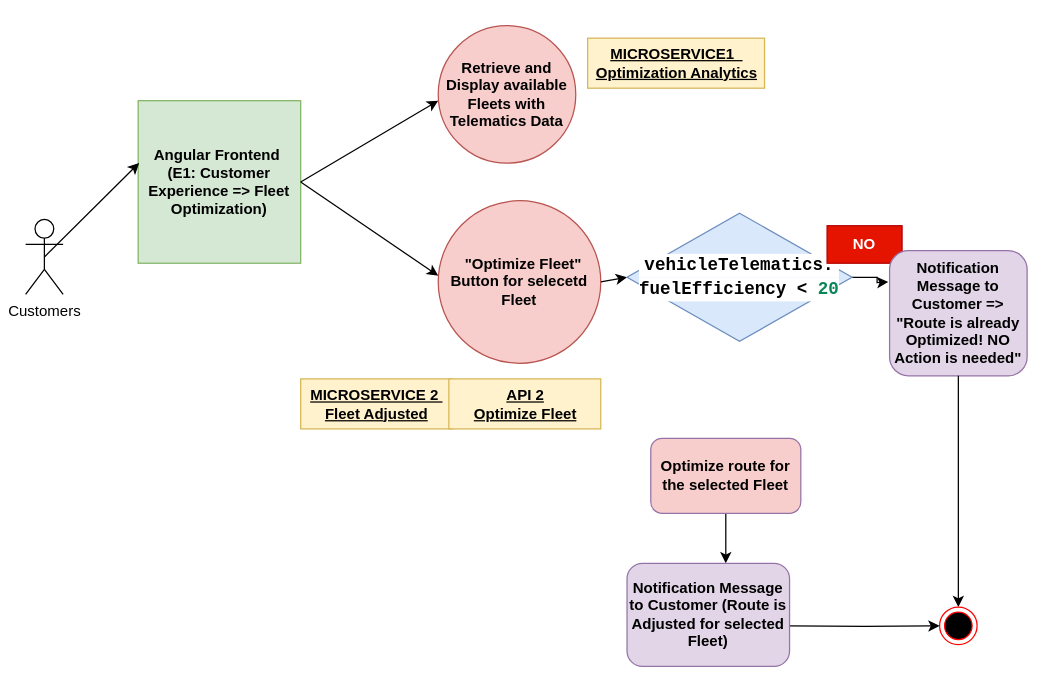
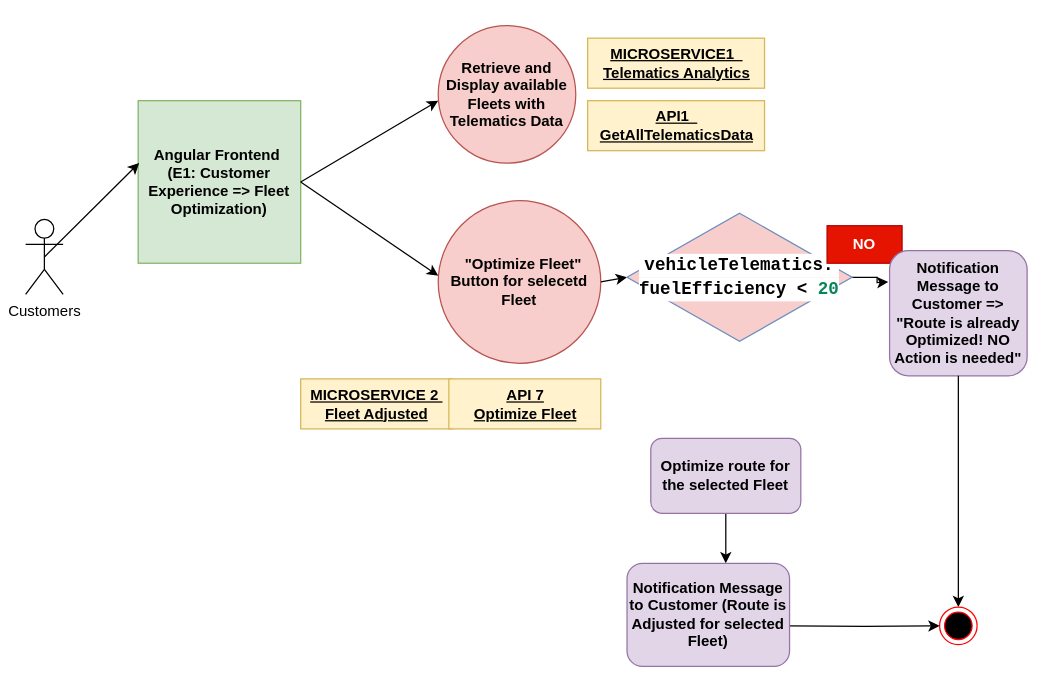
  <mxCell id="0" />
  <mxCell id="1" parent="0" />
  <mxCell id="2" value="Customers" style="shape=umlActor;verticalLabelPosition=bottom;verticalAlign=top;html=1;outlineConnect=0;" parent="1" vertex="1"><mxGeometry x="20" y="175" width="30" height="60" as="geometry" /></mxCell>
  <mxCell id="3" value="&lt;b&gt;Angular Frontend&amp;nbsp; (E1: Customer Experience =&amp;gt; Fleet Optimization)&lt;/b&gt;" style="whiteSpace=wrap;html=1;aspect=fixed;fillColor=#d5e8d4;strokeColor=#82b366;" parent="1" vertex="1"><mxGeometry x="110" y="80" width="130" height="130" as="geometry" /></mxCell>
  <mxCell id="4" value="" style="endArrow=classic;html=1;rounded=0;exitX=0.5;exitY=0.5;exitDx=0;exitDy=0;exitPerimeter=0;entryX=0.006;entryY=0.383;entryDx=0;entryDy=0;entryPerimeter=0;" parent="1" source="2" target="3" edge="1"><mxGeometry width="50" height="50" relative="1" as="geometry"><mxPoint x="270" y="190" as="sourcePoint" /><mxPoint x="320" y="140" as="targetPoint" /></mxGeometry></mxCell>
  <mxCell id="5" value="" style="endArrow=classic;html=1;rounded=0;exitX=1;exitY=0.5;exitDx=0;exitDy=0;" parent="1" source="3" edge="1"><mxGeometry width="50" height="50" relative="1" as="geometry"><mxPoint x="270" y="190" as="sourcePoint" /><mxPoint x="350" y="80" as="targetPoint" /></mxGeometry></mxCell>
  <mxCell id="6" value="&lt;b&gt;Retrieve and Display available Fleets with Telematics Data&lt;/b&gt;" style="ellipse;whiteSpace=wrap;html=1;aspect=fixed;fillColor=#f8cecc;strokeColor=#b85450;" parent="1" vertex="1"><mxGeometry x="350" y="20" width="110" height="110" as="geometry" /></mxCell>
  <mxCell id="7" value="" style="endArrow=classic;html=1;rounded=0;exitX=1;exitY=0.5;exitDx=0;exitDy=0;" parent="1" source="3" edge="1"><mxGeometry width="50" height="50" relative="1" as="geometry"><mxPoint x="270" y="190" as="sourcePoint" /><mxPoint x="350" y="220" as="targetPoint" /></mxGeometry></mxCell>
  <mxCell id="8" value="&lt;b&gt;&amp;nbsp; &quot;Optimize Fleet&quot; Button for selecetd Fleet&lt;/b&gt;" style="ellipse;whiteSpace=wrap;html=1;aspect=fixed;fillColor=#f8cecc;strokeColor=#b85450;" parent="1" vertex="1"><mxGeometry x="350" y="160" width="130" height="130" as="geometry" /></mxCell>
  <mxCell id="9" value="" style="endArrow=classic;html=1;rounded=0;exitX=1;exitY=0.5;exitDx=0;exitDy=0;entryX=0;entryY=0.5;entryDx=0;entryDy=0;" parent="1" source="8" target="11" edge="1"><mxGeometry width="50" height="50" relative="1" as="geometry"><mxPoint x="490" y="270" as="sourcePoint" /><mxPoint x="540" y="225" as="targetPoint" /></mxGeometry></mxCell>
  <mxCell id="10" value="" style="edgeStyle=orthogonalEdgeStyle;rounded=0;orthogonalLoop=1;jettySize=auto;html=1;" parent="1" source="11" edge="1"><mxGeometry relative="1" as="geometry"><mxPoint x="710" y="225" as="targetPoint" /></mxGeometry></mxCell>
- <mxCell id="11" value="&lt;div style=&quot;background-color: rgb(255, 255, 255); font-family: Consolas, &amp;quot;Courier New&amp;quot;, monospace; font-size: 14px; line-height: 19px; white-space: pre;&quot;&gt;&lt;b&gt;vehicleTelematics.&lt;/b&gt;&lt;/div&gt;&lt;div style=&quot;background-color: rgb(255, 255, 255); font-family: Consolas, &amp;quot;Courier New&amp;quot;, monospace; font-size: 14px; line-height: 19px; white-space: pre;&quot;&gt;&lt;b&gt;fuelEfficiency &amp;lt; &lt;span style=&quot;color: #098658;&quot;&gt;20&lt;/span&gt;&lt;/b&gt;&lt;/div&gt;" style="rhombus;whiteSpace=wrap;html=1;fillColor=#dae8fc;strokeColor=#6c8ebf;" parent="1" vertex="1"><mxGeometry x="501" y="170" width="180" height="102.5" as="geometry" /></mxCell>
+ <mxCell id="11" value="&lt;div style=&quot;background-color: rgb(255, 255, 255); font-family: Consolas, &amp;quot;Courier New&amp;quot;, monospace; font-size: 14px; line-height: 19px; white-space: pre;&quot;&gt;&lt;b&gt;vehicleTelematics.&lt;/b&gt;&lt;/div&gt;&lt;div style=&quot;background-color: rgb(255, 255, 255); font-family: Consolas, &amp;quot;Courier New&amp;quot;, monospace; font-size: 14px; line-height: 19px; white-space: pre;&quot;&gt;&lt;b&gt;fuelEfficiency &amp;lt; &lt;span style=&quot;color: #098658;&quot;&gt;20&lt;/span&gt;&lt;/b&gt;&lt;/div&gt;" style="rhombus;whiteSpace=wrap;html=1;fillColor=#f8cecc;strokeColor=#6c8ebf;" parent="1" vertex="1"><mxGeometry x="501" y="170" width="180" height="102.5" as="geometry" /></mxCell>
  <mxCell id="12" value="" style="edgeStyle=orthogonalEdgeStyle;rounded=0;orthogonalLoop=1;jettySize=auto;html=1;" parent="1" source="13" edge="1"><mxGeometry relative="1" as="geometry"><mxPoint x="580" y="450" as="targetPoint" /></mxGeometry></mxCell>
- <mxCell id="13" value="&lt;b&gt;Optimize route for the selected Fleet&lt;/b&gt;" style="rounded=1;whiteSpace=wrap;html=1;fillColor=#f8cecc;strokeColor=#9673a6;" parent="1" vertex="1"><mxGeometry x="520" y="350" width="120" height="60" as="geometry" /></mxCell>
+ <mxCell id="13" value="&lt;b&gt;Optimize route for the selected Fleet&lt;/b&gt;" style="rounded=1;whiteSpace=wrap;html=1;fillColor=#e1d5e7;strokeColor=#9673a6;" parent="1" vertex="1"><mxGeometry x="520" y="350" width="120" height="60" as="geometry" /></mxCell>
  <mxCell id="14" value="&lt;b&gt;NO&lt;/b&gt;" style="text;html=1;strokeColor=#B20000;fillColor=#e51400;align=center;verticalAlign=middle;whiteSpace=wrap;rounded=0;fontColor=#ffffff;" parent="1" vertex="1"><mxGeometry x="661" y="180" width="60" height="30" as="geometry" /></mxCell>
  <mxCell id="15" value="&lt;b&gt;Notification Message to Customer =&amp;gt; &quot;Route is already Optimized! NO Action is needed&quot;&lt;/b&gt;" style="rounded=1;whiteSpace=wrap;html=1;fillColor=#e1d5e7;strokeColor=#9673a6;" parent="1" vertex="1"><mxGeometry x="711" y="200" width="110" height="100" as="geometry" /></mxCell>
  <mxCell id="16" style="edgeStyle=orthogonalEdgeStyle;rounded=0;orthogonalLoop=1;jettySize=auto;html=1;entryX=0.5;entryY=0;entryDx=0;entryDy=0;exitX=0.5;exitY=1;exitDx=0;exitDy=0;" parent="1" source="15" target="17" edge="1"><mxGeometry relative="1" as="geometry"><mxPoint x="766" y="312.5" as="sourcePoint" /></mxGeometry></mxCell>
  <mxCell id="17" value="" style="ellipse;html=1;shape=endState;fillColor=#000000;strokeColor=#ff0000;" parent="1" vertex="1"><mxGeometry x="751" y="485" width="30" height="30" as="geometry" /></mxCell>
  <mxCell id="18" style="edgeStyle=orthogonalEdgeStyle;rounded=0;orthogonalLoop=1;jettySize=auto;html=1;exitX=1;exitY=0.5;exitDx=0;exitDy=0;entryX=0;entryY=0.5;entryDx=0;entryDy=0;" parent="1" target="17" edge="1"><mxGeometry relative="1" as="geometry"><mxPoint x="630.5" y="500" as="sourcePoint" /></mxGeometry></mxCell>
- <mxCell id="19" value="&lt;b&gt;&lt;u&gt;MICROSERVICE1&amp;nbsp;&amp;nbsp;&lt;/u&gt;&lt;/b&gt;&lt;div&gt;&lt;b&gt;&lt;u&gt;Optimization Analytics&lt;/u&gt;&lt;/b&gt;&lt;/div&gt;" style="text;html=1;strokeColor=#d6b656;fillColor=#fff2cc;align=center;verticalAlign=middle;whiteSpace=wrap;rounded=0;" parent="1" vertex="1"><mxGeometry x="469.5" y="30" width="141.5" height="40" as="geometry" /></mxCell>
+ <mxCell id="19" value="&lt;b&gt;&lt;u&gt;MICROSERVICE1&amp;nbsp;&amp;nbsp;&lt;/u&gt;&lt;/b&gt;&lt;div&gt;&lt;b&gt;&lt;u&gt;Telematics Analytics&lt;/u&gt;&lt;/b&gt;&lt;/div&gt;" style="text;html=1;strokeColor=#d6b656;fillColor=#fff2cc;align=center;verticalAlign=middle;whiteSpace=wrap;rounded=0;" parent="1" vertex="1"><mxGeometry x="469.5" y="30" width="141.5" height="40" as="geometry" /></mxCell>
  <mxCell id="20" value="&lt;b&gt;&lt;u&gt;MICROSERVICE 2&amp;nbsp; Fleet Adjusted&lt;/u&gt;&lt;/b&gt;" style="text;html=1;strokeColor=#d6b656;fillColor=#fff2cc;align=center;verticalAlign=middle;whiteSpace=wrap;rounded=0;" parent="1" vertex="1"><mxGeometry x="240" y="302.5" width="121.5" height="40" as="geometry" /></mxCell>
- <mxCell id="22" value="&lt;b&gt;&lt;u&gt;API 2&lt;/u&gt;&lt;/b&gt;&lt;div&gt;&lt;b&gt;&lt;u&gt;Optimize Fleet&lt;/u&gt;&lt;/b&gt;&lt;/div&gt;" style="text;html=1;strokeColor=#d6b656;fillColor=#fff2cc;align=center;verticalAlign=middle;whiteSpace=wrap;rounded=0;" parent="1" vertex="1"><mxGeometry x="358.5" y="302.5" width="121.5" height="40" as="geometry" /></mxCell>
+ <mxCell id="21" value="&lt;b&gt;&lt;u&gt;API1&amp;nbsp;&amp;nbsp;&lt;/u&gt;&lt;/b&gt;&lt;div&gt;&lt;b&gt;&lt;u&gt;GetAllTelematicsData&lt;/u&gt;&lt;/b&gt;&lt;/div&gt;" style="text;html=1;strokeColor=#d6b656;fillColor=#fff2cc;align=center;verticalAlign=middle;whiteSpace=wrap;rounded=0;" parent="1" vertex="1"><mxGeometry x="469.5" y="80" width="141.5" height="40" as="geometry" /></mxCell>
+ <mxCell id="22" value="&lt;b&gt;&lt;u&gt;API 7&lt;/u&gt;&lt;/b&gt;&lt;div&gt;&lt;b&gt;&lt;u&gt;Optimize Fleet&lt;/u&gt;&lt;/b&gt;&lt;/div&gt;" style="text;html=1;strokeColor=#d6b656;fillColor=#fff2cc;align=center;verticalAlign=middle;whiteSpace=wrap;rounded=0;" parent="1" vertex="1"><mxGeometry x="358.5" y="302.5" width="121.5" height="40" as="geometry" /></mxCell>
  <mxCell id="23" value="&lt;span style=&quot;font-weight: 700;&quot;&gt;Notification Message to Customer (Route is Adjusted for selected Fleet)&lt;/span&gt;" style="rounded=1;whiteSpace=wrap;html=1;fillColor=#e1d5e7;strokeColor=#9673a6;" parent="1" vertex="1"><mxGeometry x="501" y="450" width="130" height="82.5" as="geometry" /></mxCell>
